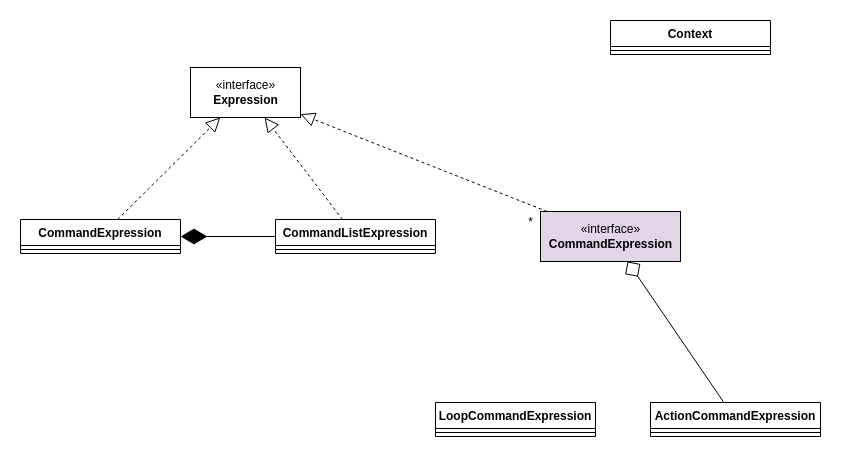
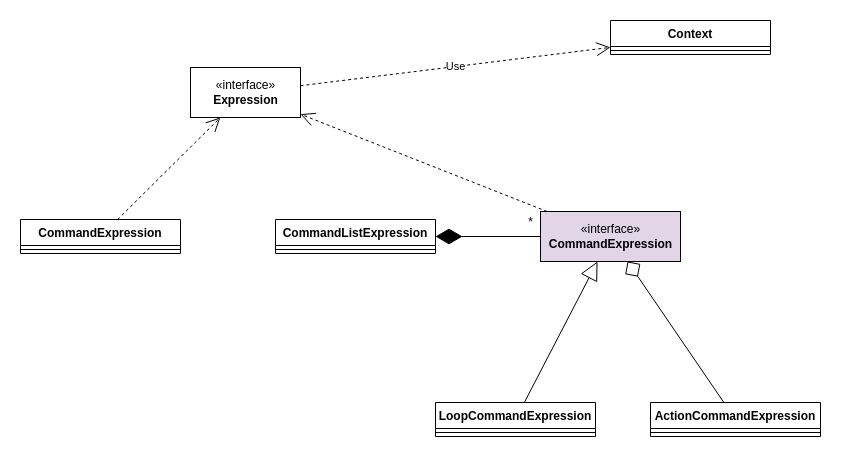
  <mxCell id="0" />
  <mxCell id="1" parent="0" />
  <mxCell id="2" value="«interface»&lt;br&gt;&lt;b&gt;Expression&lt;/b&gt;" style="html=1;" vertex="1" parent="1"><mxGeometry x="190" y="67" width="110" height="50" as="geometry" /></mxCell>
  <mxCell id="3" value="CommandExpression" style="swimlane;fontStyle=1;align=center;verticalAlign=top;childLayout=stackLayout;horizontal=1;startSize=26;horizontalStack=0;resizeParent=1;resizeParentMax=0;resizeLast=0;collapsible=1;marginBottom=0;" vertex="1" parent="1"><mxGeometry x="20" y="219" width="160" height="34" as="geometry" /></mxCell>
  <mxCell id="4" value="" style="line;strokeWidth=1;fillColor=none;align=left;verticalAlign=middle;spacingTop=-1;spacingLeft=3;spacingRight=3;rotatable=0;labelPosition=right;points=[];portConstraint=eastwest;strokeColor=inherit;" vertex="1" parent="3"><mxGeometry y="26" width="160" height="8" as="geometry" /></mxCell>
  <mxCell id="5" value="CommandListExpression" style="swimlane;fontStyle=1;align=center;verticalAlign=top;childLayout=stackLayout;horizontal=1;startSize=26;horizontalStack=0;resizeParent=1;resizeParentMax=0;resizeLast=0;collapsible=1;marginBottom=0;" vertex="1" parent="1"><mxGeometry x="275" y="219" width="160" height="34" as="geometry" /></mxCell>
  <mxCell id="6" value="" style="line;strokeWidth=1;fillColor=none;align=left;verticalAlign=middle;spacingTop=-1;spacingLeft=3;spacingRight=3;rotatable=0;labelPosition=right;points=[];portConstraint=eastwest;strokeColor=inherit;" vertex="1" parent="5"><mxGeometry y="26" width="160" height="8" as="geometry" /></mxCell>
  <mxCell id="7" value="LoopCommandExpression" style="swimlane;fontStyle=1;align=center;verticalAlign=top;childLayout=stackLayout;horizontal=1;startSize=26;horizontalStack=0;resizeParent=1;resizeParentMax=0;resizeLast=0;collapsible=1;marginBottom=0;" vertex="1" parent="1"><mxGeometry x="435" y="402" width="160" height="34" as="geometry" /></mxCell>
  <mxCell id="8" value="" style="line;strokeWidth=1;fillColor=none;align=left;verticalAlign=middle;spacingTop=-1;spacingLeft=3;spacingRight=3;rotatable=0;labelPosition=right;points=[];portConstraint=eastwest;strokeColor=inherit;" vertex="1" parent="7"><mxGeometry y="26" width="160" height="8" as="geometry" /></mxCell>
  <mxCell id="9" value="ActionCommandExpression" style="swimlane;fontStyle=1;align=center;verticalAlign=top;childLayout=stackLayout;horizontal=1;startSize=26;horizontalStack=0;resizeParent=1;resizeParentMax=0;resizeLast=0;collapsible=1;marginBottom=0;" vertex="1" parent="1"><mxGeometry x="650" y="402" width="170" height="34" as="geometry" /></mxCell>
  <mxCell id="10" value="" style="line;strokeWidth=1;fillColor=none;align=left;verticalAlign=middle;spacingTop=-1;spacingLeft=3;spacingRight=3;rotatable=0;labelPosition=right;points=[];portConstraint=eastwest;strokeColor=inherit;" vertex="1" parent="9"><mxGeometry y="26" width="170" height="8" as="geometry" /></mxCell>
- <mxCell id="11" value="" style="endArrow=block;dashed=1;endFill=0;endSize=12;html=1;rounded=0;" edge="1" parent="1" source="3" target="2"><mxGeometry width="160" relative="1" as="geometry"><mxPoint x="320" y="452" as="sourcePoint" /><mxPoint x="480" y="452" as="targetPoint" /></mxGeometry></mxCell>
- <mxCell id="12" value="" style="endArrow=block;dashed=1;endFill=0;endSize=12;html=1;rounded=0;" edge="1" parent="1" source="5" target="2"><mxGeometry width="160" relative="1" as="geometry"><mxPoint x="122.638" y="229" as="sourcePoint" /><mxPoint x="331.709" y="72" as="targetPoint" /></mxGeometry></mxCell>
- <mxCell id="13" value="" style="endArrow=block;dashed=1;endFill=0;endSize=12;html=1;rounded=0;" edge="1" parent="1" source="21" target="2"><mxGeometry width="160" relative="1" as="geometry"><mxPoint x="597.362" y="219" as="sourcePoint" /><mxPoint x="356.834" y="72" as="targetPoint" /></mxGeometry></mxCell>
- <mxCell id="15" value="" style="endArrow=diamondThin;endFill=1;endSize=24;html=1;rounded=0;" edge="1" parent="1" source="5" target="3"><mxGeometry width="160" relative="1" as="geometry"><mxPoint x="550" y="246" as="sourcePoint" /><mxPoint x="445" y="246" as="targetPoint" /></mxGeometry></mxCell>
+ <mxCell id="11" value="" style="endArrow=open;dashed=1;endFill=0;endSize=12;html=1;rounded=0;" edge="1" parent="1" source="3" target="2"><mxGeometry width="160" relative="1" as="geometry"><mxPoint x="320" y="452" as="sourcePoint" /><mxPoint x="480" y="452" as="targetPoint" /></mxGeometry></mxCell>
+ <mxCell id="13" value="" style="endArrow=open;dashed=1;endFill=0;endSize=12;html=1;rounded=0;" edge="1" parent="1" source="21" target="2"><mxGeometry width="160" relative="1" as="geometry"><mxPoint x="597.362" y="219" as="sourcePoint" /><mxPoint x="356.834" y="72" as="targetPoint" /></mxGeometry></mxCell>
+ <mxCell id="14" value="" style="endArrow=diamondThin;endFill=1;endSize=24;html=1;rounded=0;" edge="1" parent="1" source="21" target="5"><mxGeometry width="160" relative="1" as="geometry"><mxPoint x="540" y="236" as="sourcePoint" /><mxPoint x="480" y="452" as="targetPoint" /></mxGeometry></mxCell>
+ <mxCell id="16" value="" style="endArrow=block;endSize=16;endFill=0;html=1;rounded=0;" edge="1" parent="1" source="7" target="21"><mxGeometry width="160" relative="1" as="geometry"><mxPoint x="320" y="452" as="sourcePoint" /><mxPoint x="610.246" y="253" as="targetPoint" /></mxGeometry></mxCell>
  <mxCell id="17" value="" style="endArrow=diamond;endSize=16;endFill=0;html=1;rounded=0;" edge="1" parent="1" source="9" target="21"><mxGeometry width="160" relative="1" as="geometry"><mxPoint x="430.437" y="412" as="sourcePoint" /><mxPoint x="630.683" y="253" as="targetPoint" /></mxGeometry></mxCell>
  <mxCell id="18" value="Context" style="swimlane;fontStyle=1;align=center;verticalAlign=top;childLayout=stackLayout;horizontal=1;startSize=26;horizontalStack=0;resizeParent=1;resizeParentMax=0;resizeLast=0;collapsible=1;marginBottom=0;" vertex="1" parent="1"><mxGeometry x="610" y="20" width="160" height="34" as="geometry" /></mxCell>
  <mxCell id="19" value="" style="line;strokeWidth=1;fillColor=none;align=left;verticalAlign=middle;spacingTop=-1;spacingLeft=3;spacingRight=3;rotatable=0;labelPosition=right;points=[];portConstraint=eastwest;strokeColor=inherit;" vertex="1" parent="18"><mxGeometry y="26" width="160" height="8" as="geometry" /></mxCell>
  <mxCell id="20" value="*" style="text;html=1;align=center;verticalAlign=middle;resizable=0;points=[];autosize=1;strokeColor=none;fillColor=none;" vertex="1" parent="1"><mxGeometry x="515" y="207" width="30" height="30" as="geometry" /></mxCell>
  <mxCell id="21" value="«interface»&lt;br&gt;&lt;b&gt;CommandExpression&lt;/b&gt;" style="html=1;fillColor=#e1d5e7;" vertex="1" parent="1"><mxGeometry x="540" y="211" width="140" height="50" as="geometry" /></mxCell>
+ <mxCell id="22" value="Use" style="endArrow=open;endSize=12;dashed=1;html=1;rounded=0;" edge="1" parent="1" source="2" target="18"><mxGeometry width="160" relative="1" as="geometry"><mxPoint x="320" y="452" as="sourcePoint" /><mxPoint x="480" y="452" as="targetPoint" /></mxGeometry></mxCell>
